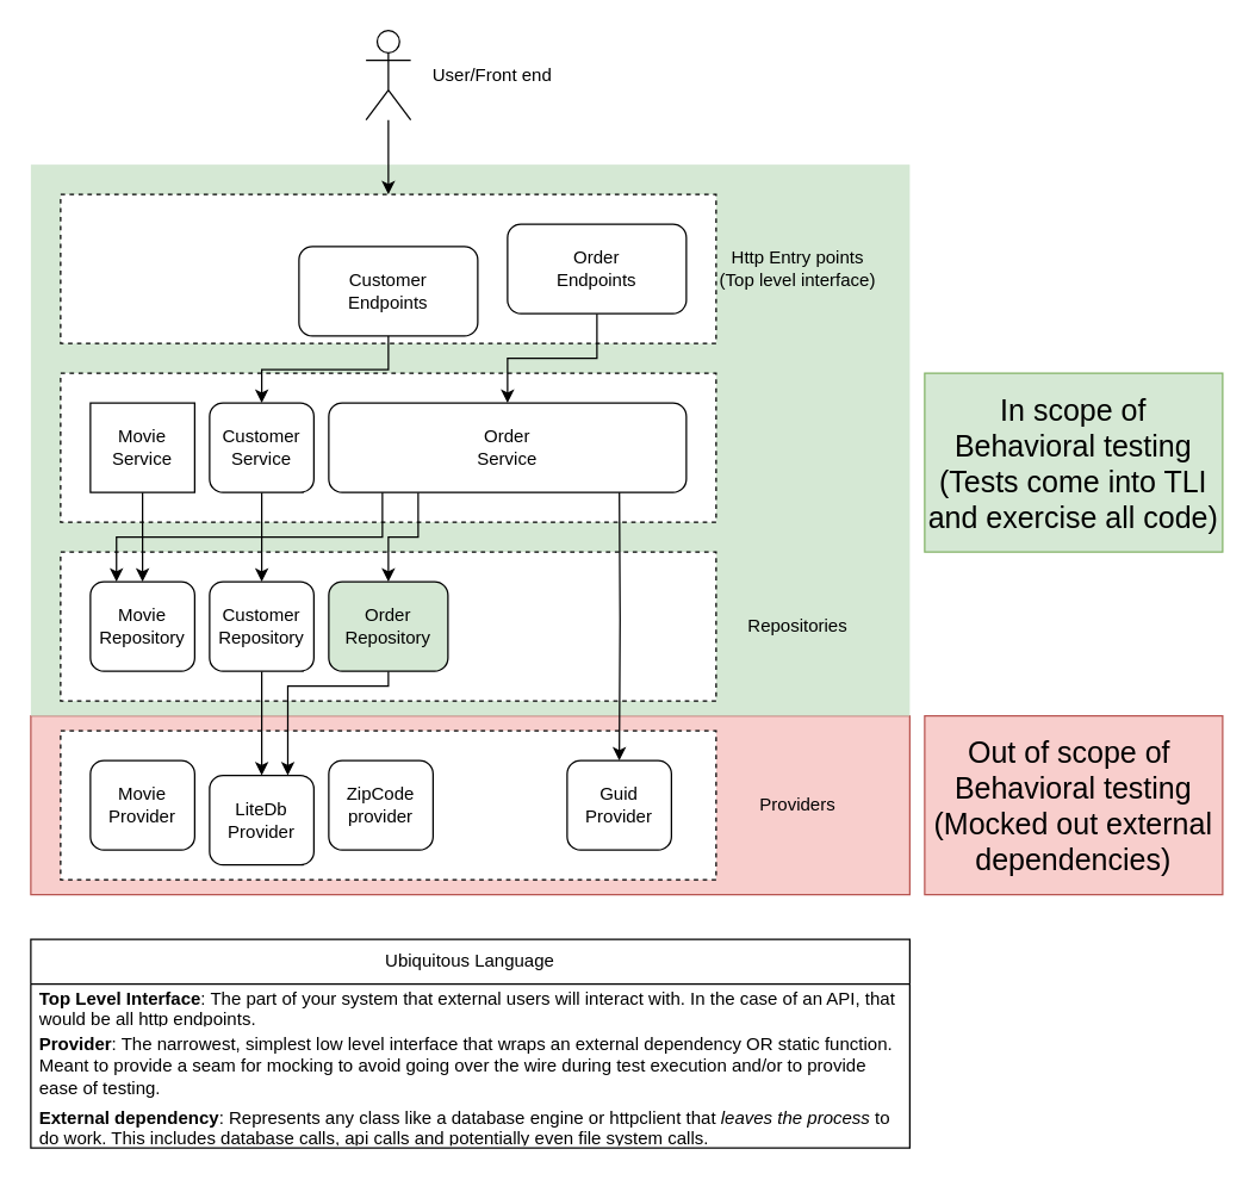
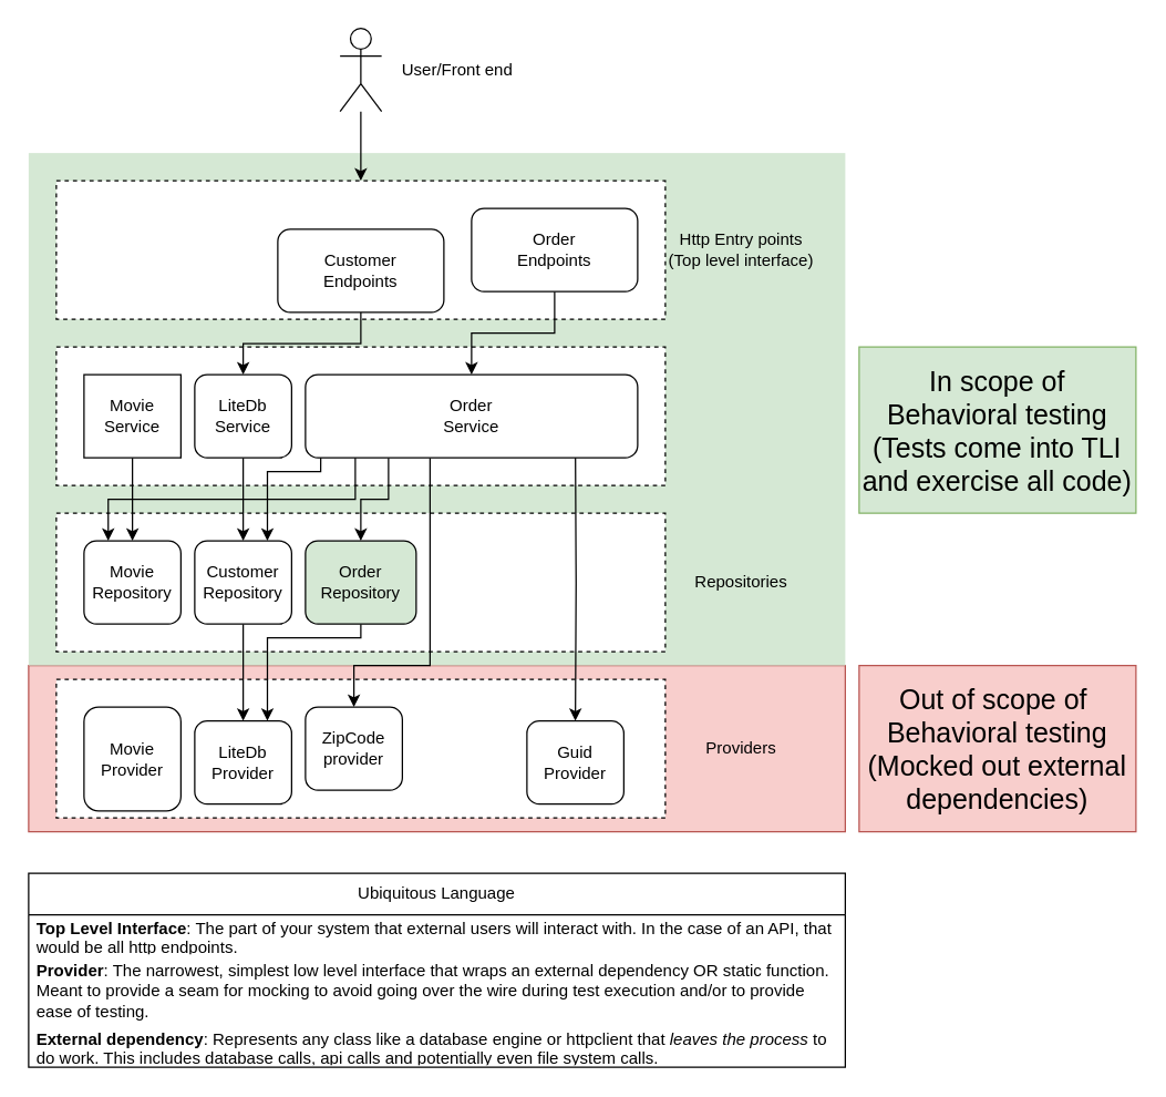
  <mxCell id="0" />
  <mxCell id="1" parent="0" />
  <mxCell id="2" value="" style="rounded=0;whiteSpace=wrap;html=1;fillColor=#f8cecc;strokeColor=#b85450;" parent="1" vertex="1"><mxGeometry x="20" y="480" width="590" height="120" as="geometry" /></mxCell>
  <mxCell id="3" value="" style="rounded=0;whiteSpace=wrap;html=1;fillColor=#d5e8d4;strokeColor=none;" parent="1" vertex="1"><mxGeometry x="20" y="110" width="590" height="370" as="geometry" /></mxCell>
  <mxCell id="4" value="" style="rounded=0;whiteSpace=wrap;html=1;dashed=1;" parent="1" vertex="1"><mxGeometry x="40" y="490" width="440" height="100" as="geometry" /></mxCell>
  <mxCell id="5" value="" style="rounded=0;whiteSpace=wrap;html=1;dashed=1;" parent="1" vertex="1"><mxGeometry x="40" y="250" width="440" height="100" as="geometry" /></mxCell>
  <mxCell id="6" value="" style="rounded=0;whiteSpace=wrap;html=1;dashed=1;" parent="1" vertex="1"><mxGeometry x="40" y="370" width="440" height="100" as="geometry" /></mxCell>
  <mxCell id="7" value="" style="rounded=0;whiteSpace=wrap;html=1;dashed=1;" parent="1" vertex="1"><mxGeometry x="40" y="130" width="440" height="100" as="geometry" /></mxCell>
  <mxCell id="8" value="" style="edgeStyle=orthogonalEdgeStyle;rounded=0;orthogonalLoop=1;jettySize=auto;html=1;entryX=0.5;entryY=0;entryDx=0;entryDy=0;" parent="1" source="9" target="16" edge="1"><mxGeometry relative="1" as="geometry" /></mxCell>
  <mxCell id="9" value="Customer&lt;br&gt;Endpoints" style="rounded=1;whiteSpace=wrap;html=1;" parent="1" vertex="1"><mxGeometry x="200" y="165" width="120" height="60" as="geometry" /></mxCell>
  <mxCell id="10" value="" style="edgeStyle=orthogonalEdgeStyle;rounded=0;orthogonalLoop=1;jettySize=auto;html=1;" parent="1" source="11" target="22" edge="1"><mxGeometry relative="1" as="geometry" /></mxCell>
  <mxCell id="11" value="Order&lt;br&gt;Endpoints" style="rounded=1;whiteSpace=wrap;html=1;" parent="1" vertex="1"><mxGeometry x="340" y="150" width="120" height="60" as="geometry" /></mxCell>
  <mxCell id="12" value="" style="edgeStyle=orthogonalEdgeStyle;rounded=0;orthogonalLoop=1;jettySize=auto;html=1;" parent="1" source="13" edge="1"><mxGeometry relative="1" as="geometry"><mxPoint x="260" y="130" as="targetPoint" /></mxGeometry></mxCell>
  <mxCell id="13" value="" style="shape=umlActor;verticalLabelPosition=bottom;verticalAlign=top;html=1;outlineConnect=0;" parent="1" vertex="1"><mxGeometry x="245" y="20" width="30" height="60" as="geometry" /></mxCell>
  <mxCell id="14" value="Http Entry points&lt;br&gt;(Top level interface)" style="text;html=1;strokeColor=none;fillColor=none;align=center;verticalAlign=middle;whiteSpace=wrap;rounded=0;" parent="1" vertex="1"><mxGeometry x="480" y="165" width="110" height="30" as="geometry" /></mxCell>
  <mxCell id="15" value="" style="edgeStyle=orthogonalEdgeStyle;rounded=0;orthogonalLoop=1;jettySize=auto;html=1;" parent="1" source="16" target="24" edge="1"><mxGeometry relative="1" as="geometry" /></mxCell>
- <mxCell id="16" value="Customer&lt;br&gt;Service" style="rounded=1;whiteSpace=wrap;html=1;" parent="1" vertex="1"><mxGeometry x="140" y="270" width="70" height="60" as="geometry" /></mxCell>
+ <mxCell id="16" value="LiteDb&lt;br&gt;Service" style="rounded=1;whiteSpace=wrap;html=1;" parent="1" vertex="1"><mxGeometry x="140" y="270" width="70" height="60" as="geometry" /></mxCell>
  <mxCell id="17" value="" style="edgeStyle=orthogonalEdgeStyle;rounded=0;orthogonalLoop=1;jettySize=auto;html=1;" parent="1" source="18" target="25" edge="1"><mxGeometry relative="1" as="geometry" /></mxCell>
  <mxCell id="18" value="Movie &lt;br&gt;Service" style="whiteSpace=wrap;html=1;rounded=0;" parent="1" vertex="1"><mxGeometry x="60" y="270" width="70" height="60" as="geometry" /></mxCell>
  <mxCell id="19" value="" style="edgeStyle=orthogonalEdgeStyle;rounded=0;orthogonalLoop=1;jettySize=auto;html=1;exitX=0.25;exitY=1;exitDx=0;exitDy=0;" parent="1" source="22" target="27" edge="1"><mxGeometry relative="1" as="geometry" /></mxCell>
  <mxCell id="20" style="edgeStyle=orthogonalEdgeStyle;rounded=0;orthogonalLoop=1;jettySize=auto;html=1;" parent="1" target="36" edge="1"><mxGeometry relative="1" as="geometry"><mxPoint x="415" y="320" as="sourcePoint" /></mxGeometry></mxCell>
+ <mxCell id="21" style="edgeStyle=orthogonalEdgeStyle;rounded=0;orthogonalLoop=1;jettySize=auto;html=1;exitX=0.375;exitY=1;exitDx=0;exitDy=0;exitPerimeter=0;" parent="1" source="22" target="34" edge="1"><mxGeometry relative="1" as="geometry"><Array as="points"><mxPoint x="310" y="480" /><mxPoint x="255" y="480" /></Array></mxGeometry></mxCell>
  <mxCell id="22" value="Order&lt;br&gt;Service" style="rounded=1;whiteSpace=wrap;html=1;" parent="1" vertex="1"><mxGeometry x="220" y="270" width="240" height="60" as="geometry" /></mxCell>
  <mxCell id="23" value="" style="edgeStyle=orthogonalEdgeStyle;rounded=0;orthogonalLoop=1;jettySize=auto;html=1;" parent="1" source="24" target="32" edge="1"><mxGeometry relative="1" as="geometry" /></mxCell>
  <mxCell id="24" value="Customer&lt;br&gt;Repository" style="rounded=1;whiteSpace=wrap;html=1;" parent="1" vertex="1"><mxGeometry x="140" y="390" width="70" height="60" as="geometry" /></mxCell>
  <mxCell id="25" value="Movie&lt;br&gt;Repository" style="rounded=1;whiteSpace=wrap;html=1;" parent="1" vertex="1"><mxGeometry x="60" y="390" width="70" height="60" as="geometry" /></mxCell>
  <mxCell id="26" value="" style="edgeStyle=orthogonalEdgeStyle;rounded=0;orthogonalLoop=1;jettySize=auto;html=1;entryX=0.75;entryY=0;entryDx=0;entryDy=0;" parent="1" source="27" target="32" edge="1"><mxGeometry relative="1" as="geometry"><Array as="points"><mxPoint x="260" y="460" /><mxPoint x="193" y="460" /></Array></mxGeometry></mxCell>
  <mxCell id="27" value="Order&lt;br&gt;Repository" style="rounded=1;whiteSpace=wrap;html=1;fillColor=#d5e8d4;" parent="1" vertex="1"><mxGeometry x="220" y="390" width="80" height="60" as="geometry" /></mxCell>
  <mxCell id="28" value="Repositories" style="text;html=1;strokeColor=none;fillColor=none;align=center;verticalAlign=middle;whiteSpace=wrap;rounded=0;" parent="1" vertex="1"><mxGeometry x="480" y="405" width="110" height="30" as="geometry" /></mxCell>
  <mxCell id="29" value="" style="edgeStyle=orthogonalEdgeStyle;rounded=0;orthogonalLoop=1;jettySize=auto;html=1;entryX=0.25;entryY=0;entryDx=0;entryDy=0;" parent="1" source="22" target="25" edge="1"><mxGeometry relative="1" as="geometry"><mxPoint x="410" y="340" as="sourcePoint" /><mxPoint x="410" y="400" as="targetPoint" /><Array as="points"><mxPoint x="256" y="360" /><mxPoint x="78" y="360" /></Array></mxGeometry></mxCell>
+ <mxCell id="30" value="" style="edgeStyle=orthogonalEdgeStyle;rounded=0;orthogonalLoop=1;jettySize=auto;html=1;exitX=0.046;exitY=1;exitDx=0;exitDy=0;exitPerimeter=0;entryX=0.75;entryY=0;entryDx=0;entryDy=0;" parent="1" source="22" target="24" edge="1"><mxGeometry relative="1" as="geometry"><mxPoint x="350" y="340" as="sourcePoint" /><mxPoint x="410" y="400" as="targetPoint" /><Array as="points"><mxPoint x="231" y="340" /><mxPoint x="193" y="340" /></Array></mxGeometry></mxCell>
  <mxCell id="31" value="User/Front end" style="text;html=1;strokeColor=none;fillColor=none;align=center;verticalAlign=middle;whiteSpace=wrap;rounded=0;" parent="1" vertex="1"><mxGeometry x="280" y="35" width="100" height="30" as="geometry" /></mxCell>
  <mxCell id="32" value="LiteDb&lt;br&gt;Provider" style="rounded=1;whiteSpace=wrap;html=1;" parent="1" vertex="1"><mxGeometry x="140" y="520" width="70" height="60" as="geometry" /></mxCell>
- <mxCell id="33" value="Movie&lt;br&gt;Provider" style="rounded=1;whiteSpace=wrap;html=1;" parent="1" vertex="1"><mxGeometry x="60" y="510" width="70" height="60" as="geometry" /></mxCell>
+ <mxCell id="33" value="Movie&lt;br&gt;Provider" style="rounded=1;whiteSpace=wrap;html=1;" parent="1" vertex="1"><mxGeometry x="60" y="510" width="70" height="75" as="geometry" /></mxCell>
  <mxCell id="34" value="ZipCode&lt;br&gt;provider" style="rounded=1;whiteSpace=wrap;html=1;" parent="1" vertex="1"><mxGeometry x="220" y="510" width="70" height="60" as="geometry" /></mxCell>
  <mxCell id="35" value="Providers" style="text;html=1;strokeColor=none;fillColor=none;align=center;verticalAlign=middle;whiteSpace=wrap;rounded=0;" parent="1" vertex="1"><mxGeometry x="480" y="525" width="110" height="30" as="geometry" /></mxCell>
- <mxCell id="36" value="Guid&lt;br&gt;Provider" style="rounded=1;whiteSpace=wrap;html=1;" parent="1" vertex="1"><mxGeometry x="380" y="510" width="70" height="60" as="geometry" /></mxCell>
+ <mxCell id="36" value="Guid&lt;br&gt;Provider" style="rounded=1;whiteSpace=wrap;html=1;" parent="1" vertex="1"><mxGeometry x="380" y="520" width="70" height="60" as="geometry" /></mxCell>
  <mxCell id="37" value="&lt;span style=&quot;font-size: 20px;&quot;&gt;In scope of&lt;br&gt;Behavioral testing&lt;br&gt;(Tests come into TLI and exercise all code)&lt;br&gt;&lt;/span&gt;" style="text;html=1;strokeColor=#82b366;fillColor=#d5e8d4;align=center;verticalAlign=middle;whiteSpace=wrap;rounded=0;" parent="1" vertex="1"><mxGeometry x="620" y="250" width="200" height="120" as="geometry" /></mxCell>
  <mxCell id="38" value="&lt;span style=&quot;font-size: 20px;&quot;&gt;Out of scope of&amp;nbsp;&lt;br&gt;Behavioral testing&lt;br&gt;(Mocked out external dependencies)&lt;br&gt;&lt;/span&gt;" style="text;html=1;strokeColor=#b85450;fillColor=#f8cecc;align=center;verticalAlign=middle;whiteSpace=wrap;rounded=0;" parent="1" vertex="1"><mxGeometry x="620" y="480" width="200" height="120" as="geometry" /></mxCell>
  <mxCell id="39" value="Ubiquitous Language" style="swimlane;fontStyle=0;childLayout=stackLayout;horizontal=1;startSize=30;horizontalStack=0;resizeParent=1;resizeParentMax=0;resizeLast=0;collapsible=1;marginBottom=0;whiteSpace=wrap;html=1;" parent="1" vertex="1"><mxGeometry x="20" y="630" width="590" height="140" as="geometry" /></mxCell>
  <mxCell id="40" value="&lt;b&gt;Top Level Interface&lt;/b&gt;: The part of your system that external users will interact with. In the case of an API, that would be all http endpoints." style="text;strokeColor=none;fillColor=none;align=left;verticalAlign=middle;spacingLeft=4;spacingRight=4;overflow=hidden;points=[[0,0.5],[1,0.5]];portConstraint=eastwest;rotatable=0;whiteSpace=wrap;html=1;" parent="39" vertex="1"><mxGeometry y="30" width="590" height="30" as="geometry" /></mxCell>
  <mxCell id="41" value="&lt;b&gt;Provider&lt;/b&gt;: The narrowest, simplest low level interface that wraps an external dependency OR static function. Meant to provide a seam for mocking to avoid going over the wire during test execution and/or to provide ease of testing." style="text;strokeColor=none;fillColor=none;align=left;verticalAlign=middle;spacingLeft=4;spacingRight=4;overflow=hidden;points=[[0,0.5],[1,0.5]];portConstraint=eastwest;rotatable=0;whiteSpace=wrap;html=1;" parent="39" vertex="1"><mxGeometry y="60" width="590" height="50" as="geometry" /></mxCell>
  <mxCell id="42" value="&lt;b&gt;External dependency&lt;/b&gt;: Represents any class like a database engine or httpclient that &lt;i&gt;leaves the process &lt;/i&gt;to do work. This includes database calls, api calls and potentially even file system calls.&amp;nbsp;" style="text;strokeColor=none;fillColor=none;align=left;verticalAlign=middle;spacingLeft=4;spacingRight=4;overflow=hidden;points=[[0,0.5],[1,0.5]];portConstraint=eastwest;rotatable=0;whiteSpace=wrap;html=1;" parent="39" vertex="1"><mxGeometry y="110" width="590" height="30" as="geometry" /></mxCell>
